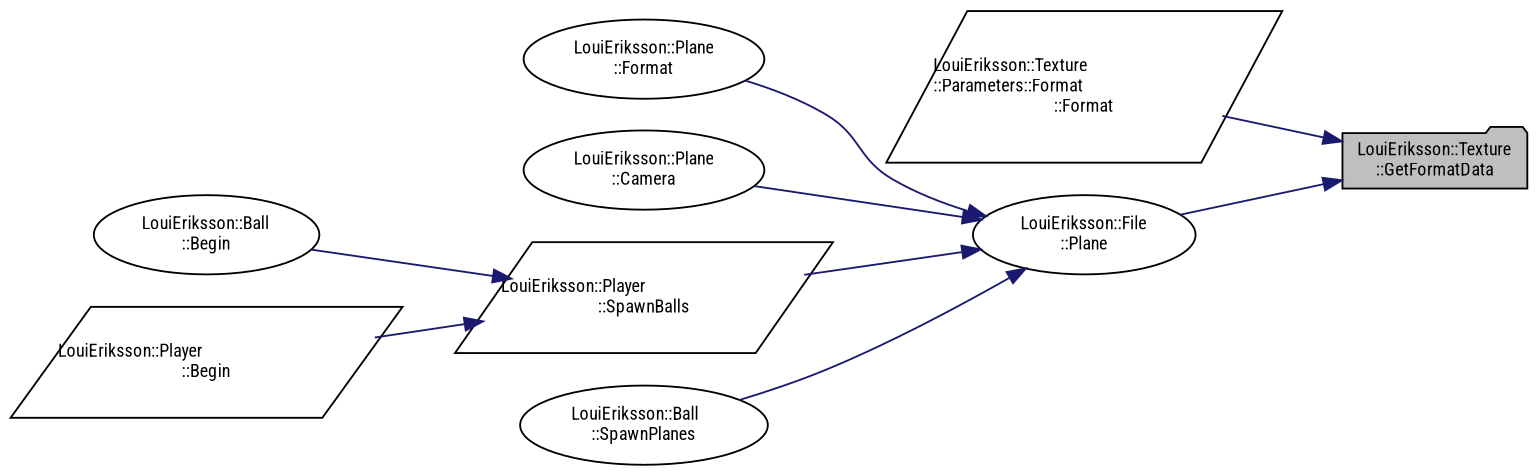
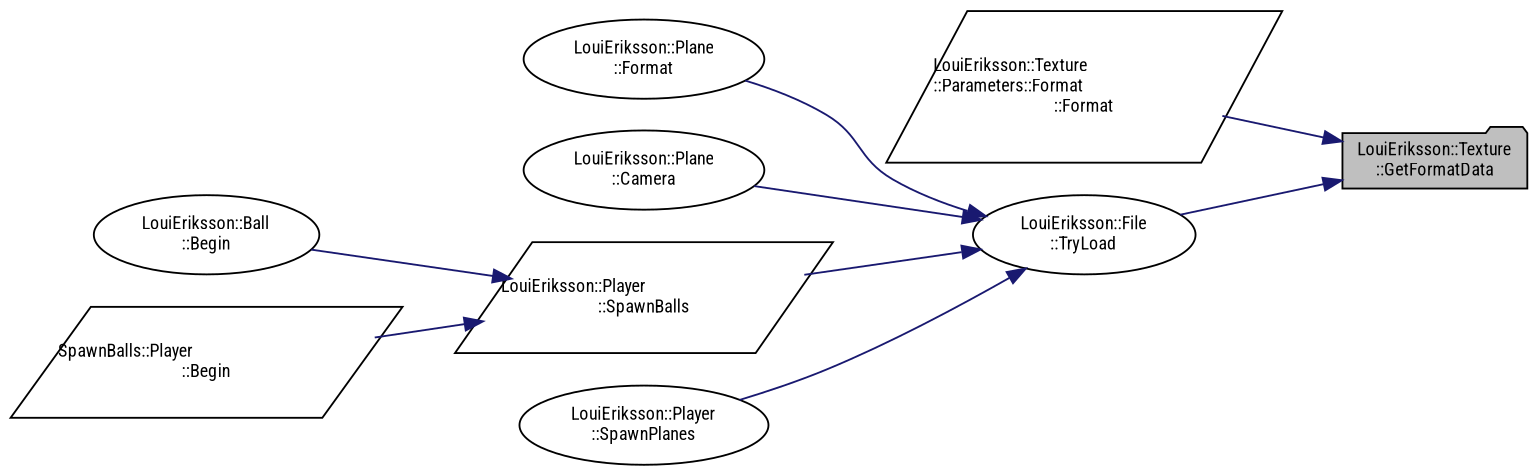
  digraph {
    fontname="Roboto Condensed"
    rankdir=RL
    node [color=black fillcolor=white fontname="Roboto Condensed" fontsize=10 shape=ellipse style=filled]
    edge [color=midnightblue dir=back fontname="Roboto Condensed" fontsize=10 labelfontname=Helvetica labelfontsize=10 style=solid]
    n1 [fillcolor=grey75 fontcolor=black height=0.2 label="LouiEriksson::Texture\l::GetFormatData" shape=folder width=0.4]
    n2 [height=0.2 label="LouiEriksson::Texture\l::Parameters::Format\l::Format" shape=parallelogram width=0.4]
-   n3 [height=0.2 label="LouiEriksson::File\l::Plane" width=0.4]
+   n3 [height=0.2 label="LouiEriksson::File\l::TryLoad" width=0.4]
    n4 [height=0.2 label="LouiEriksson::Plane\l::Format" width=0.4]
    n5 [height=0.2 label="LouiEriksson::Plane\l::Camera" width=0.4]
    n6 [height=0.2 label="LouiEriksson::Player\l::SpawnBalls" shape=parallelogram width=0.4]
-   n7 [height=0.2 label="LouiEriksson::Ball\l::SpawnPlanes" width=0.4]
+   n7 [height=0.2 label="LouiEriksson::Player\l::SpawnPlanes" width=0.4]
    n8 [height=0.2 label="LouiEriksson::Ball\l::Begin" width=0.4]
-   n9 [height=0.2 label="LouiEriksson::Player\l::Begin" shape=parallelogram width=0.4]
+   n9 [height=0.2 label="SpawnBalls::Player\l::Begin" shape=parallelogram width=0.4]
    n1 -> n2
    n1 -> n3
    n3 -> n4
    n3 -> n5
    n3 -> n6
    n3 -> n7
    n6 -> n8
    n6 -> n9
  }
